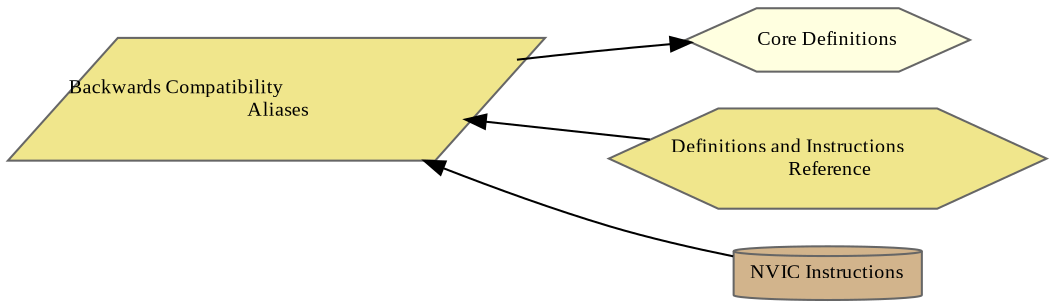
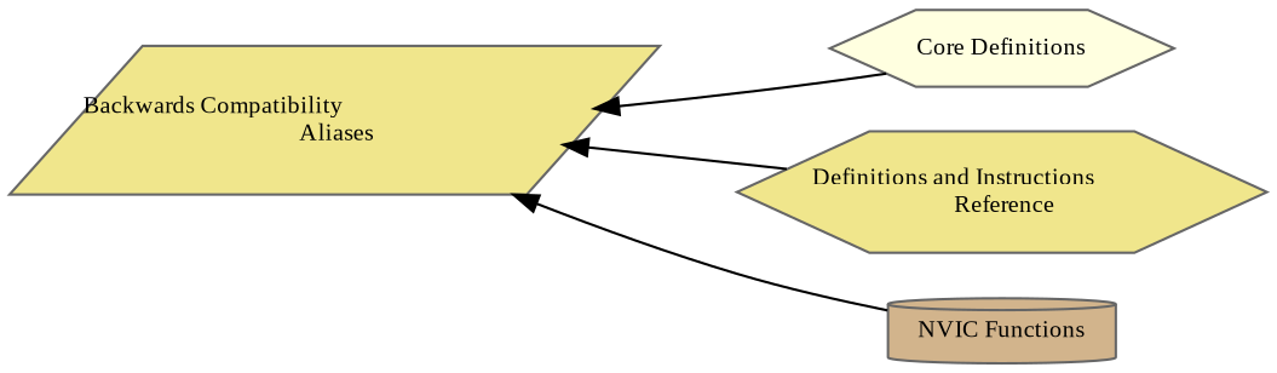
  digraph {
    fontname="Liberation Serif"
    rankdir=LR
    node [color=grey40 fillcolor=khaki fontname="Liberation Serif" fontsize=10 shape=hexagon style=filled]
    edge [dir=back fontname="Liberation Serif" fontsize=10 labelfontname=Helvetica labelfontsize=10 shape=plaintext style=solid]
    n1 [height=0.2 label="Definitions and Instructions\l Reference" width=0.4]
-   n2 [fillcolor=tan height=0.2 label="NVIC Instructions" shape=cylinder width=0.4]
+   n2 [fillcolor=tan height=0.2 label="NVIC Functions" shape=cylinder width=0.4]
    n3 [fillcolor=lightyellow height=0.2 label="Core Definitions" width=0.4]
    n4 [color=gray40 fontcolor=black height=0.2 label="Backwards Compatibility\l Aliases" shape=parallelogram width=0.4]
-   n3 -> n4
+   n4 -> n3
    n4 -> n1
    n4 -> n2
  }
